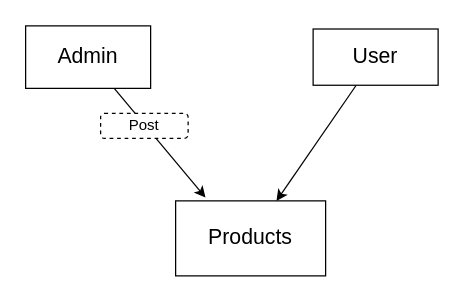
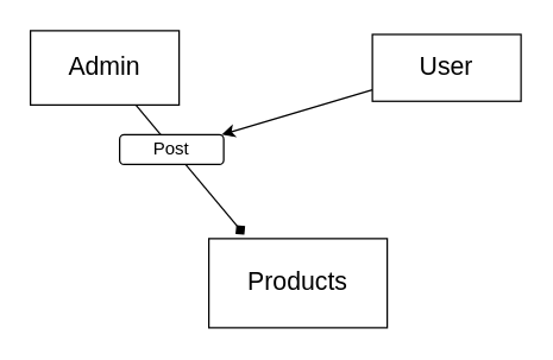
  <mxCell id="0" />
  <mxCell id="1" parent="0" />
- <mxCell id="2" style="edgeStyle=none;html=1;entryX=0.199;entryY=-0.044;entryDx=0;entryDy=0;entryPerimeter=0;fontSize=16;" edge="1" parent="1" source="3" target="6"><mxGeometry relative="1" as="geometry"><Array as="points" /></mxGeometry></mxCell>
+ <mxCell id="2" style="edgeStyle=none;html=1;entryX=0.199;entryY=-0.044;entryDx=0;entryDy=0;entryPerimeter=0;fontSize=16;endArrow=diamond;" edge="1" parent="1" source="3" target="6"><mxGeometry relative="1" as="geometry"><Array as="points" /></mxGeometry></mxCell>
  <mxCell id="3" value="Admin" style="rounded=0;whiteSpace=wrap;html=1;fontSize=17;" vertex="1" parent="1"><mxGeometry x="20" y="20" width="100" height="50" as="geometry" /></mxCell>
- <mxCell id="4" style="edgeStyle=none;html=1;fontSize=17;" edge="1" parent="1" source="5" target="6"><mxGeometry relative="1" as="geometry"><mxPoint x="210" y="190" as="targetPoint" /></mxGeometry></mxCell>
+ <mxCell id="4" style="edgeStyle=none;html=1;fontSize=17;" edge="1" parent="1" source="5" target="7"><mxGeometry relative="1" as="geometry"><mxPoint x="210" y="190" as="targetPoint" /></mxGeometry></mxCell>
  <mxCell id="5" value="User" style="rounded=0;whiteSpace=wrap;html=1;fontSize=17;" vertex="1" parent="1"><mxGeometry x="250" y="22.5" width="100" height="45" as="geometry" /></mxCell>
  <mxCell id="6" value="Products" style="rounded=0;whiteSpace=wrap;html=1;fontSize=17;" vertex="1" parent="1"><mxGeometry x="140" y="160" width="120" height="60" as="geometry" /></mxCell>
- <mxCell id="7" value="Post" style="rounded=1;whiteSpace=wrap;html=1;fontSize=12;dashed=1;" vertex="1" parent="1"><mxGeometry x="80" y="90" width="70" height="20" as="geometry" /></mxCell>
+ <mxCell id="7" value="Post" style="rounded=1;whiteSpace=wrap;html=1;fontSize=12;" vertex="1" parent="1"><mxGeometry x="80" y="90" width="70" height="20" as="geometry" /></mxCell>
